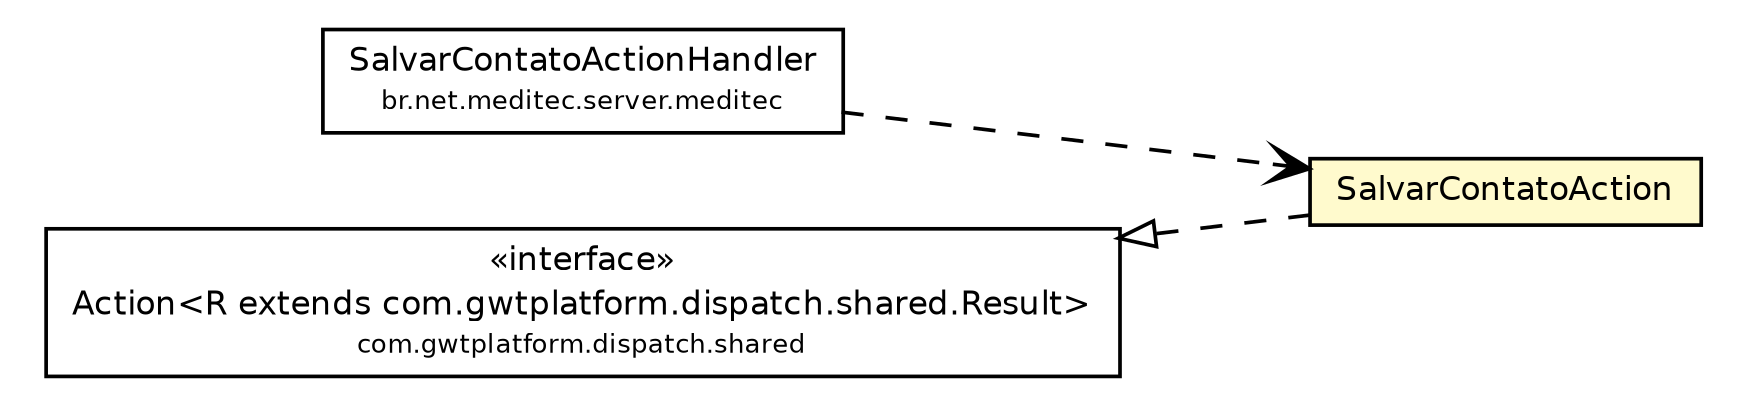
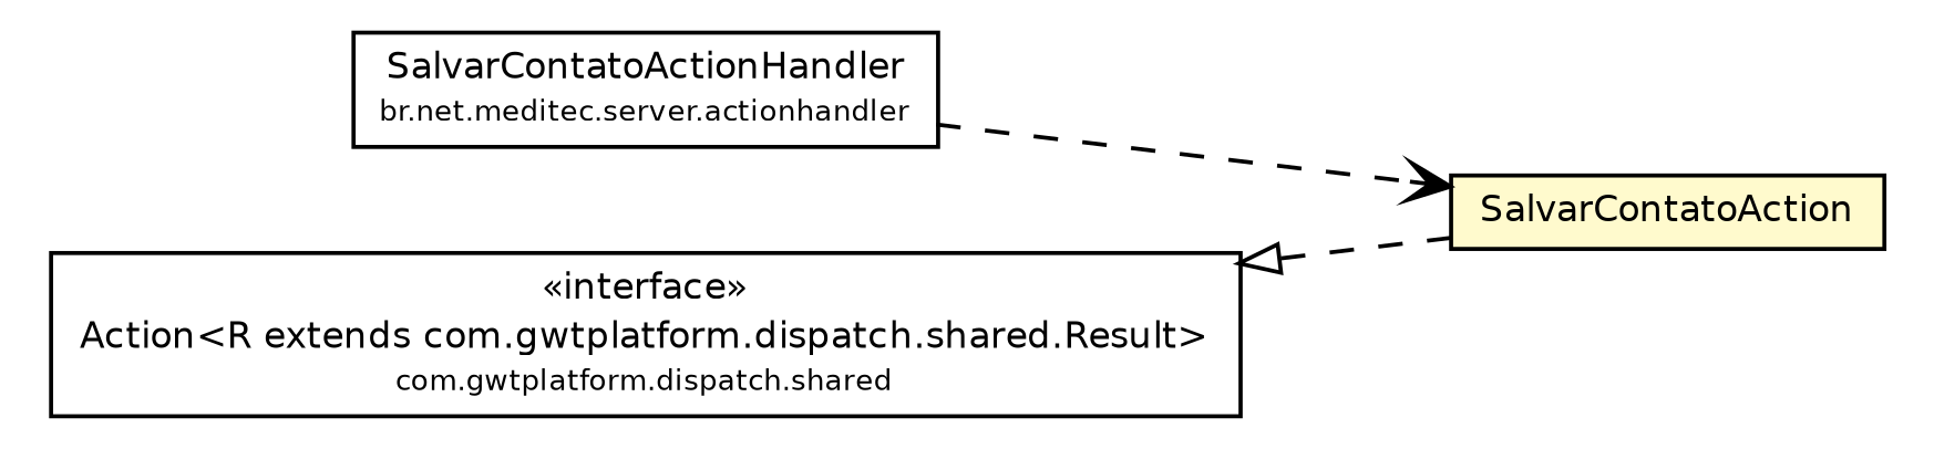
  digraph {
    rankdir=LR
    node [fontcolor=black fontname=Helvetica fontsize=9.0 shape=plaintext]
    edge [fontname=Helvetica headport=p labelfontname=Helvetica labelfontsize=10 style=dashed tailport=p]
    n1 [label=<<table border="0" cellborder="1" cellspacing="0" cellpadding="2" port="p" bgcolor="lemonChiffon" href="./SalvarContatoAction.html"> 		<tr><td><table border="0" cellspacing="0" cellpadding="1"> 			<tr><td> SalvarContatoAction </td></tr> 		</table></td></tr> 		</table>>]
-   n2 [label=<<table border="0" cellborder="1" cellspacing="0" cellpadding="2" port="p" href="../../server/actionhandler/SalvarContatoActionHandler.html"> 		<tr><td><table border="0" cellspacing="0" cellpadding="1"> 			<tr><td> SalvarContatoActionHandler </td></tr> 			<tr><td><font point-size="7.0"> br.net.meditec.server.meditec </font></td></tr> 		</table></td></tr> 		</table>>]
+   n2 [label=<<table border="0" cellborder="1" cellspacing="0" cellpadding="2" port="p" href="../../server/actionhandler/SalvarContatoActionHandler.html"> 		<tr><td><table border="0" cellspacing="0" cellpadding="1"> 			<tr><td> SalvarContatoActionHandler </td></tr> 			<tr><td><font point-size="7.0"> br.net.meditec.server.actionhandler </font></td></tr> 		</table></td></tr> 		</table>>]
    n3 [label=<<table border="0" cellborder="1" cellspacing="0" cellpadding="2" port="p" href="http://java.sun.com/j2se/1.4.2/docs/api/com/gwtplatform/dispatch/shared/Action.html"> 		<tr><td><table border="0" cellspacing="0" cellpadding="1"> 			<tr><td> &laquo;interface&raquo; </td></tr> 			<tr><td> Action&lt;R extends com.gwtplatform.dispatch.shared.Result&gt; </td></tr> 			<tr><td><font point-size="7.0"> com.gwtplatform.dispatch.shared </font></td></tr> 		</table></td></tr> 		</table>>]
    n2 -> n1 [arrowhead=open color=black fontcolor=black fontsize=10.0]
    n3 -> n1 [arrowtail=empty dir=back fontsize=10]
  }
